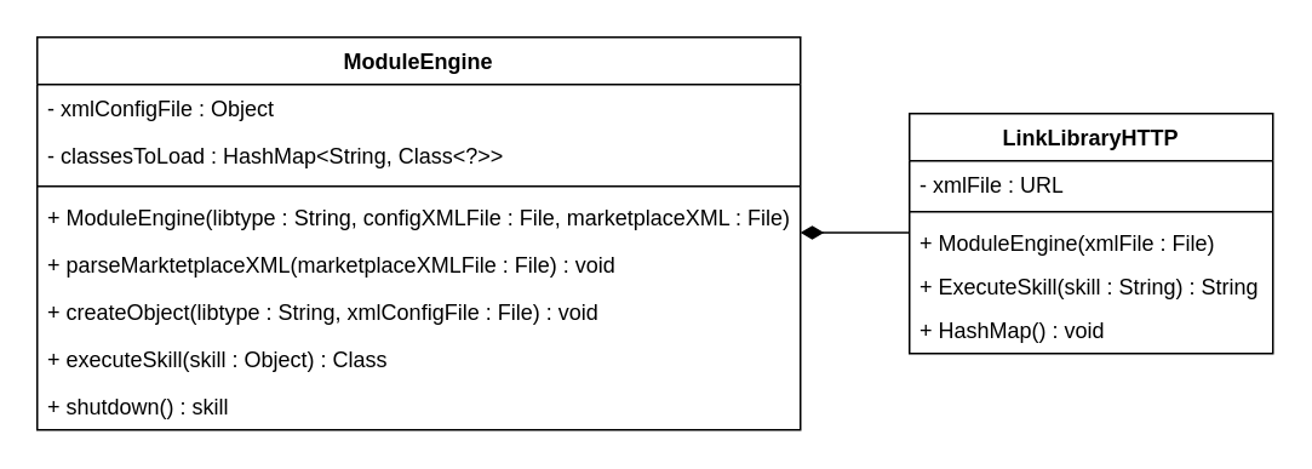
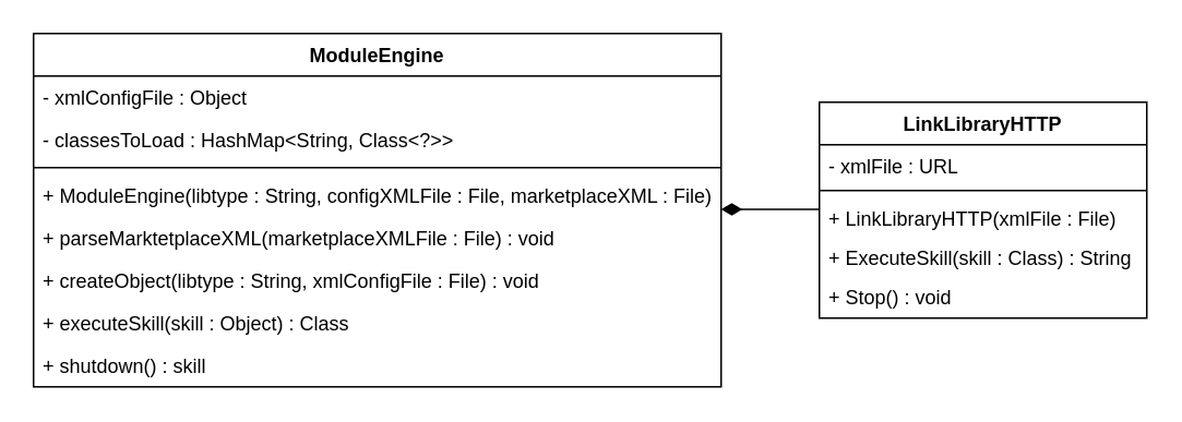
  <mxCell id="0" />
  <mxCell id="1" parent="0" />
  <mxCell id="2" value="ModuleEngine" style="swimlane;fontStyle=1;align=center;verticalAlign=top;childLayout=stackLayout;horizontal=1;startSize=26;horizontalStack=0;resizeParent=1;resizeParentMax=0;resizeLast=0;collapsible=1;marginBottom=0;whiteSpace=wrap;html=1;swimlaneLine=1;rounded=0;shadow=0;glass=0;" parent="1" vertex="1"><mxGeometry x="20" y="20" width="420" height="216" as="geometry" /></mxCell>
  <mxCell id="3" value="- xmlConfigFile : Object" style="text;strokeColor=none;fillColor=none;align=left;verticalAlign=top;spacingLeft=4;spacingRight=4;overflow=hidden;rotatable=0;points=[[0,0.5],[1,0.5]];portConstraint=eastwest;whiteSpace=wrap;html=1;" parent="2" vertex="1"><mxGeometry y="26" width="420" height="26" as="geometry" /></mxCell>
  <mxCell id="4" value="- classesToLoad : HashMap&amp;lt;String, Class&amp;lt;?&amp;gt;&amp;gt;" style="text;strokeColor=none;fillColor=none;align=left;verticalAlign=top;spacingLeft=4;spacingRight=4;overflow=hidden;rotatable=0;points=[[0,0.5],[1,0.5]];portConstraint=eastwest;whiteSpace=wrap;html=1;" parent="2" vertex="1"><mxGeometry y="52" width="420" height="26" as="geometry" /></mxCell>
  <mxCell id="5" value="" style="line;strokeWidth=1;fillColor=none;align=left;verticalAlign=middle;spacingTop=-1;spacingLeft=3;spacingRight=3;rotatable=0;labelPosition=right;points=[];portConstraint=eastwest;strokeColor=default;" parent="2" vertex="1"><mxGeometry y="78" width="420" height="8" as="geometry" /></mxCell>
  <mxCell id="6" value="+ ModuleEngine(libtype : String, configXMLFile : File, marketplaceXML : File)" style="text;strokeColor=none;fillColor=none;align=left;verticalAlign=top;spacingLeft=4;spacingRight=4;overflow=hidden;rotatable=0;points=[[0,0.5],[1,0.5]];portConstraint=eastwest;whiteSpace=wrap;html=1;" parent="2" vertex="1"><mxGeometry y="86" width="420" height="26" as="geometry" /></mxCell>
  <mxCell id="7" value="+ parseMarktetplaceXML(marketplaceXMLFile : File) : void" style="text;strokeColor=none;fillColor=none;align=left;verticalAlign=top;spacingLeft=4;spacingRight=4;overflow=hidden;rotatable=0;points=[[0,0.5],[1,0.5]];portConstraint=eastwest;whiteSpace=wrap;html=1;" parent="2" vertex="1"><mxGeometry y="112" width="420" height="26" as="geometry" /></mxCell>
  <mxCell id="8" value="+ createObject(libtype : String, xmlConfigFile : File) : void" style="text;strokeColor=none;fillColor=none;align=left;verticalAlign=top;spacingLeft=4;spacingRight=4;overflow=hidden;rotatable=0;points=[[0,0.5],[1,0.5]];portConstraint=eastwest;whiteSpace=wrap;html=1;" parent="2" vertex="1"><mxGeometry y="138" width="420" height="26" as="geometry" /></mxCell>
  <mxCell id="9" value="+ executeSkill(skill : Object) : Class" style="text;strokeColor=none;fillColor=none;align=left;verticalAlign=top;spacingLeft=4;spacingRight=4;overflow=hidden;rotatable=0;points=[[0,0.5],[1,0.5]];portConstraint=eastwest;whiteSpace=wrap;html=1;" parent="2" vertex="1"><mxGeometry y="164" width="420" height="26" as="geometry" /></mxCell>
  <mxCell id="10" value="+ shutdown() : skill" style="text;strokeColor=none;fillColor=none;align=left;verticalAlign=top;spacingLeft=4;spacingRight=4;overflow=hidden;rotatable=0;points=[[0,0.5],[1,0.5]];portConstraint=eastwest;whiteSpace=wrap;html=1;" parent="2" vertex="1"><mxGeometry y="190" width="420" height="26" as="geometry" /></mxCell>
  <mxCell id="11" value="LinkLibraryHTTP" style="swimlane;fontStyle=1;align=center;verticalAlign=top;childLayout=stackLayout;horizontal=1;startSize=26;horizontalStack=0;resizeParent=1;resizeParentMax=0;resizeLast=0;collapsible=1;marginBottom=0;whiteSpace=wrap;html=1;swimlaneLine=1;" parent="1" vertex="1"><mxGeometry x="500" y="62" width="200" height="132" as="geometry" /></mxCell>
  <mxCell id="12" value="- xmlFile : URL" style="text;strokeColor=none;fillColor=none;align=left;verticalAlign=top;spacingLeft=4;spacingRight=4;overflow=hidden;rotatable=0;points=[[0,0.5],[1,0.5]];portConstraint=eastwest;whiteSpace=wrap;html=1;" parent="11" vertex="1"><mxGeometry y="26" width="200" height="24" as="geometry" /></mxCell>
  <mxCell id="13" value="" style="line;strokeWidth=1;fillColor=none;align=left;verticalAlign=middle;spacingTop=-1;spacingLeft=3;spacingRight=3;rotatable=0;labelPosition=right;points=[];portConstraint=eastwest;strokeColor=default;" parent="11" vertex="1"><mxGeometry y="50" width="200" height="8" as="geometry" /></mxCell>
- <mxCell id="14" value="+ ModuleEngine(xmlFile : File)" style="text;strokeColor=none;fillColor=none;align=left;verticalAlign=top;spacingLeft=4;spacingRight=4;overflow=hidden;rotatable=0;points=[[0,0.5],[1,0.5]];portConstraint=eastwest;whiteSpace=wrap;html=1;" parent="11" vertex="1"><mxGeometry y="58" width="200" height="24" as="geometry" /></mxCell>
- <mxCell id="15" value="+ ExecuteSkill(skill : String) : String" style="text;strokeColor=none;fillColor=none;align=left;verticalAlign=top;spacingLeft=4;spacingRight=4;overflow=hidden;rotatable=0;points=[[0,0.5],[1,0.5]];portConstraint=eastwest;whiteSpace=wrap;html=1;" parent="11" vertex="1"><mxGeometry y="82" width="200" height="24" as="geometry" /></mxCell>
- <mxCell id="16" value="+ HashMap() : void" style="text;strokeColor=none;fillColor=none;align=left;verticalAlign=top;spacingLeft=4;spacingRight=4;overflow=hidden;rotatable=0;points=[[0,0.5],[1,0.5]];portConstraint=eastwest;whiteSpace=wrap;html=1;" parent="11" vertex="1"><mxGeometry y="106" width="200" height="26" as="geometry" /></mxCell>
+ <mxCell id="14" value="+ LinkLibraryHTTP(xmlFile : File)" style="text;strokeColor=none;fillColor=none;align=left;verticalAlign=top;spacingLeft=4;spacingRight=4;overflow=hidden;rotatable=0;points=[[0,0.5],[1,0.5]];portConstraint=eastwest;whiteSpace=wrap;html=1;" parent="11" vertex="1"><mxGeometry y="58" width="200" height="24" as="geometry" /></mxCell>
+ <mxCell id="15" value="+ ExecuteSkill(skill : Class) : String" style="text;strokeColor=none;fillColor=none;align=left;verticalAlign=top;spacingLeft=4;spacingRight=4;overflow=hidden;rotatable=0;points=[[0,0.5],[1,0.5]];portConstraint=eastwest;whiteSpace=wrap;html=1;" parent="11" vertex="1"><mxGeometry y="82" width="200" height="24" as="geometry" /></mxCell>
+ <mxCell id="16" value="+ Stop() : void" style="text;strokeColor=none;fillColor=none;align=left;verticalAlign=top;spacingLeft=4;spacingRight=4;overflow=hidden;rotatable=0;points=[[0,0.5],[1,0.5]];portConstraint=eastwest;whiteSpace=wrap;html=1;" parent="11" vertex="1"><mxGeometry y="106" width="200" height="26" as="geometry" /></mxCell>
  <mxCell id="17" value="" style="html=1;startArrow=diamondThin;startFill=1;edgeStyle=elbowEdgeStyle;elbow=vertical;startSize=10;endArrow=none;endFill=0;rounded=0;" parent="1" edge="1"><mxGeometry width="160" relative="1" as="geometry"><mxPoint x="440" y="127.5" as="sourcePoint" /><mxPoint x="500" y="127.5" as="targetPoint" /><Array as="points"><mxPoint x="490" y="127.5" /></Array></mxGeometry></mxCell>
